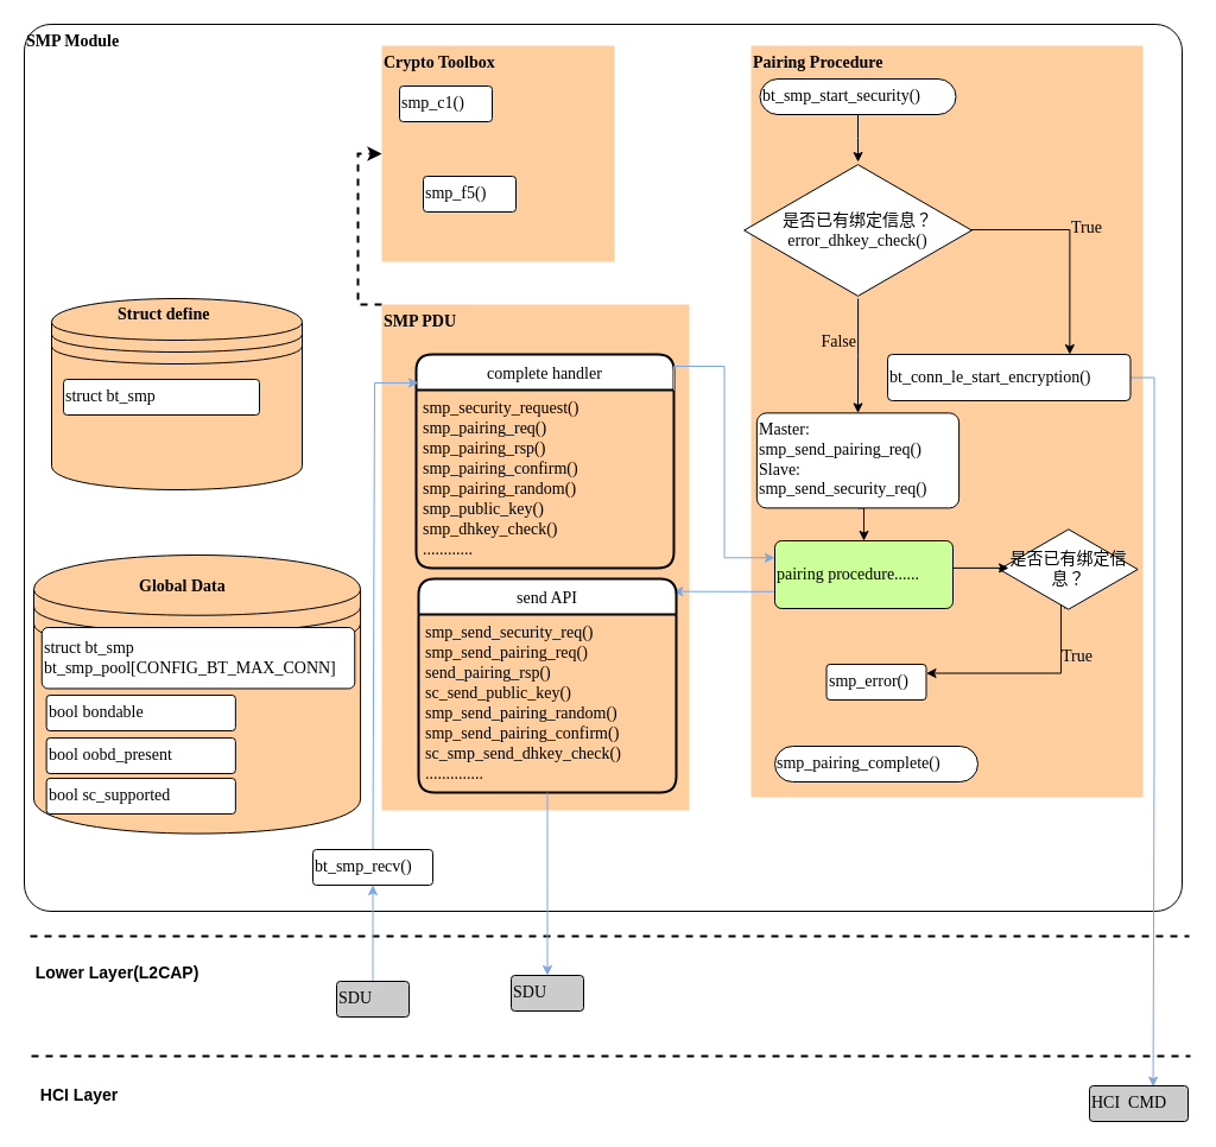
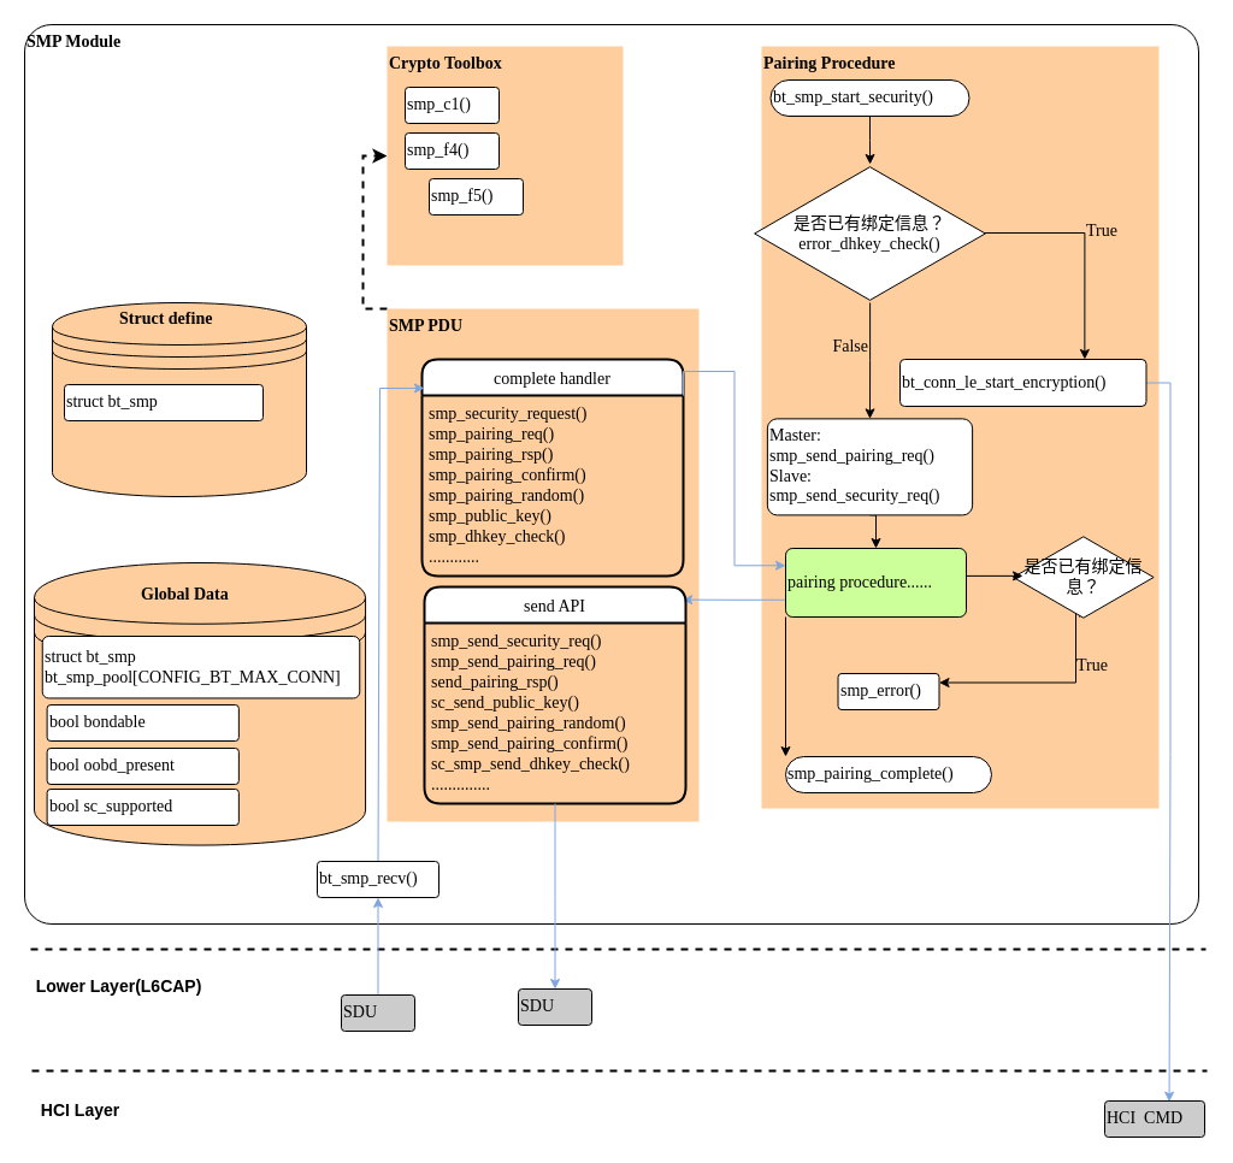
  <mxCell id="0" />
  <mxCell id="1" parent="0" />
  <mxCell id="2" value="&lt;font style=&quot;font-size: 14px;&quot;&gt;&lt;b style=&quot;font-size: 14px;&quot;&gt;SMP Module&lt;/b&gt;&lt;/font&gt;" style="rounded=1;whiteSpace=wrap;html=1;fontFamily=consola;fontSource=https%3A%2F%2Ffonts.googleapis.com%2Fcss%3Ffamily%3Dconsola;align=left;verticalAlign=top;arcSize=3;fontSize=14;strokeWidth=1;strokeColor=#000000;" parent="1" vertex="1"><mxGeometry x="20" y="20" width="975" height="747" as="geometry" /></mxCell>
  <mxCell id="3" value="&lt;span style=&quot;font-size: 14px;&quot;&gt;&lt;b&gt;Pairing Procedure&lt;/b&gt;&lt;/span&gt;" style="rounded=0;whiteSpace=wrap;html=1;glass=0;sketch=0;fontFamily=consola;fontSource=https%3A%2F%2Ffonts.googleapis.com%2Fcss%3Ffamily%3Dconsola;fontSize=12;strokeColor=none;fillColor=#FFCE9F;gradientColor=none;horizontal=1;verticalAlign=top;align=left;" parent="1" vertex="1"><mxGeometry x="632" y="38" width="330" height="633" as="geometry" /></mxCell>
  <mxCell id="4" value="" style="shape=datastore;whiteSpace=wrap;html=1;rounded=0;glass=0;sketch=0;fontFamily=consola;verticalAlign=bottom;horizontal=0;fontSize=14;fontSource=https%3A%2F%2Ffonts.googleapis.com%2Fcss%3Ffamily%3Dconsola;fillColor=#FFCE9F;align=left;" parent="1" vertex="1"><mxGeometry x="43" y="251" width="211" height="161" as="geometry" /></mxCell>
  <mxCell id="5" value="&lt;b style=&quot;font-size: 14px;&quot;&gt;Struct define&lt;/b&gt;" style="text;html=1;strokeColor=none;fillColor=none;align=left;verticalAlign=middle;whiteSpace=wrap;rounded=0;glass=0;sketch=0;fontFamily=consola;fontSize=14;fontSource=https%3A%2F%2Ffonts.googleapis.com%2Fcss%3Ffamily%3Dconsola;" parent="1" vertex="1"><mxGeometry x="97" y="252" width="110" height="25.38" as="geometry" /></mxCell>
  <mxCell id="6" value="" style="endArrow=none;dashed=1;html=1;rounded=0;strokeWidth=2;" parent="1" edge="1"><mxGeometry width="50" height="50" relative="1" as="geometry"><mxPoint x="25" y="788" as="sourcePoint" /><mxPoint x="1001" y="788" as="targetPoint" /></mxGeometry></mxCell>
- <mxCell id="7" value="&lt;b&gt;&lt;font style=&quot;font-size: 14px;&quot;&gt;Lower Layer(L2CAP)&lt;/font&gt;&lt;/b&gt;" style="text;html=1;align=center;verticalAlign=middle;resizable=0;points=[];autosize=1;strokeColor=none;fillColor=none;" parent="1" vertex="1"><mxGeometry x="20" y="804" width="156" height="29" as="geometry" /></mxCell>
+ <mxCell id="7" value="&lt;b&gt;&lt;font style=&quot;font-size: 14px;&quot;&gt;Lower Layer(L6CAP)&lt;/font&gt;&lt;/b&gt;" style="text;html=1;align=center;verticalAlign=middle;resizable=0;points=[];autosize=1;strokeColor=none;fillColor=none;" parent="1" vertex="1"><mxGeometry x="20" y="804" width="156" height="29" as="geometry" /></mxCell>
  <mxCell id="8" value="" style="group;fontSize=14;fontFamily=consola;fontSource=https%3A%2F%2Ffonts.googleapis.com%2Fcss%3Ffamily%3Dconsola;fillColor=#FFFFFF;align=left;" parent="1" vertex="1" connectable="0"><mxGeometry x="28" y="467" width="277" height="236" as="geometry" /></mxCell>
  <mxCell id="9" value="" style="shape=datastore;whiteSpace=wrap;html=1;rounded=0;glass=0;sketch=0;fontFamily=consola;strokeColor=default;fillColor=#FFCE9F;gradientColor=none;verticalAlign=bottom;horizontal=0;fontSize=14;fontSource=https%3A%2F%2Ffonts.googleapis.com%2Fcss%3Ffamily%3Dconsola;align=left;" parent="8" vertex="1"><mxGeometry y="-0.014" width="275.07" height="234.584" as="geometry" /></mxCell>
  <mxCell id="10" value="&lt;b style=&quot;font-size: 14px;&quot;&gt;Global Data&lt;/b&gt;" style="text;html=1;strokeColor=none;fillColor=none;align=left;verticalAlign=middle;whiteSpace=wrap;rounded=0;glass=0;sketch=0;fontFamily=consola;fontSize=14;fontSource=https%3A%2F%2Ffonts.googleapis.com%2Fcss%3Ffamily%3Dconsola;" parent="8" vertex="1"><mxGeometry x="86.864" y="-0.008" width="86.864" height="54.462" as="geometry" /></mxCell>
  <mxCell id="11" value="&lt;span style=&quot;font-size: 14px;&quot;&gt;struct bt_smp bt_smp_pool[CONFIG_BT_MAX_CONN]&lt;/span&gt;" style="rounded=1;arcSize=10;whiteSpace=wrap;html=1;align=left;glass=0;sketch=0;fontFamily=consola;fontSource=https%3A%2F%2Ffonts.googleapis.com%2Fcss%3Ffamily%3Dconsola;fontSize=12;strokeColor=default;fillColor=default;gradientColor=none;" parent="8" vertex="1"><mxGeometry x="6.756" y="61.0" width="263.488" height="51.46" as="geometry" /></mxCell>
  <mxCell id="12" value="&lt;span style=&quot;font-size: 14px;&quot;&gt;bool bondable&lt;/span&gt;" style="rounded=1;arcSize=10;whiteSpace=wrap;html=1;align=left;glass=0;sketch=0;fontFamily=consola;fontSource=https%3A%2F%2Ffonts.googleapis.com%2Fcss%3Ffamily%3Dconsola;fontSize=12;strokeColor=default;fillColor=default;gradientColor=none;" vertex="1" parent="8"><mxGeometry x="10.617" y="118" width="159.251" height="30" as="geometry" /></mxCell>
  <mxCell id="13" value="&lt;span style=&quot;font-size: 14px;&quot;&gt;bool oobd_present&lt;/span&gt;" style="rounded=1;arcSize=10;whiteSpace=wrap;html=1;align=left;glass=0;sketch=0;fontFamily=consola;fontSource=https%3A%2F%2Ffonts.googleapis.com%2Fcss%3Ffamily%3Dconsola;fontSize=12;strokeColor=default;fillColor=default;gradientColor=none;" vertex="1" parent="8"><mxGeometry x="10.617" y="154" width="159.251" height="30" as="geometry" /></mxCell>
  <mxCell id="14" value="&lt;span style=&quot;font-size: 14px;&quot;&gt;bool sc_supported&lt;/span&gt;" style="rounded=1;arcSize=10;whiteSpace=wrap;html=1;align=left;glass=0;sketch=0;fontFamily=consola;fontSource=https%3A%2F%2Ffonts.googleapis.com%2Fcss%3Ffamily%3Dconsola;fontSize=12;strokeColor=default;fillColor=default;gradientColor=none;" vertex="1" parent="8"><mxGeometry x="10.617" y="188" width="159.251" height="30" as="geometry" /></mxCell>
  <mxCell id="15" value="&lt;span style=&quot;font-size: 14px;&quot;&gt;struct bt_smp&lt;/span&gt;" style="rounded=1;arcSize=10;whiteSpace=wrap;html=1;align=left;glass=0;sketch=0;fontFamily=consola;fontSource=https%3A%2F%2Ffonts.googleapis.com%2Fcss%3Ffamily%3Dconsola;fontSize=12;strokeColor=default;fillColor=default;gradientColor=none;" parent="1" vertex="1"><mxGeometry x="53" y="319" width="165" height="30" as="geometry" /></mxCell>
  <mxCell id="16" style="edgeStyle=orthogonalEdgeStyle;rounded=0;orthogonalLoop=1;jettySize=auto;html=1;exitX=0;exitY=0;exitDx=0;exitDy=0;entryX=0;entryY=0.5;entryDx=0;entryDy=0;fontFamily=consola;fontSource=https%3A%2F%2Ffonts.googleapis.com%2Fcss%3Ffamily%3Dconsola;fontSize=14;strokeColor=#000000;dashed=1;strokeWidth=2;" edge="1" parent="1" source="17" target="18"><mxGeometry relative="1" as="geometry"><Array as="points"><mxPoint x="301" y="256" /><mxPoint x="301" y="129" /></Array></mxGeometry></mxCell>
  <mxCell id="17" value="&lt;span style=&quot;font-size: 14px;&quot;&gt;&lt;b&gt;SMP PDU&lt;br&gt;&lt;/b&gt;&lt;/span&gt;" style="rounded=0;whiteSpace=wrap;html=1;glass=0;sketch=0;fontFamily=consola;fontSource=https%3A%2F%2Ffonts.googleapis.com%2Fcss%3Ffamily%3Dconsola;fontSize=12;strokeColor=none;fillColor=#FFCE9F;gradientColor=none;horizontal=1;verticalAlign=top;align=left;" parent="1" vertex="1"><mxGeometry x="321" y="256" width="259" height="426" as="geometry" /></mxCell>
  <mxCell id="18" value="&lt;span style=&quot;font-size: 14px;&quot;&gt;&lt;b&gt;Crypto Toolbox&lt;br&gt;&lt;/b&gt;&lt;/span&gt;" style="rounded=0;whiteSpace=wrap;html=1;glass=0;sketch=0;fontFamily=consola;fontSource=https%3A%2F%2Ffonts.googleapis.com%2Fcss%3Ffamily%3Dconsola;fontSize=12;strokeColor=none;fillColor=#FFCE9F;gradientColor=none;horizontal=1;verticalAlign=top;align=left;" parent="1" vertex="1"><mxGeometry x="321" y="38" width="196" height="182" as="geometry" /></mxCell>
  <mxCell id="19" value="" style="endArrow=none;dashed=1;html=1;rounded=0;strokeWidth=2;" parent="1" edge="1"><mxGeometry width="50" height="50" relative="1" as="geometry"><mxPoint x="26" y="889" as="sourcePoint" /><mxPoint x="1002" y="889" as="targetPoint" /></mxGeometry></mxCell>
  <mxCell id="20" value="&lt;b&gt;&lt;font style=&quot;font-size: 14px;&quot;&gt;HCI Layer&lt;/font&gt;&lt;/b&gt;" style="text;html=1;align=center;verticalAlign=middle;resizable=0;points=[];autosize=1;strokeColor=none;fillColor=none;" parent="1" vertex="1"><mxGeometry x="24" y="907" width="83" height="29" as="geometry" /></mxCell>
  <mxCell id="21" value="" style="edgeStyle=orthogonalEdgeStyle;rounded=0;orthogonalLoop=1;jettySize=auto;html=1;fontFamily=consola;fontSource=https%3A%2F%2Ffonts.googleapis.com%2Fcss%3Ffamily%3Dconsola;" parent="1" source="22" target="25" edge="1"><mxGeometry relative="1" as="geometry" /></mxCell>
  <mxCell id="22" value="&lt;span style=&quot;font-size: 14px;&quot;&gt;bt_smp_start_security()&lt;/span&gt;" style="rounded=1;arcSize=50;whiteSpace=wrap;html=1;align=left;glass=0;sketch=0;fontFamily=consola;fontSource=https%3A%2F%2Ffonts.googleapis.com%2Fcss%3Ffamily%3Dconsola;fontSize=12;strokeColor=default;fillColor=default;gradientColor=none;" parent="1" vertex="1"><mxGeometry x="639.51" y="66" width="165" height="30" as="geometry" /></mxCell>
  <mxCell id="23" value="False" style="edgeStyle=orthogonalEdgeStyle;rounded=0;orthogonalLoop=1;jettySize=auto;html=1;fontFamily=consola;fontSource=https%3A%2F%2Ffonts.googleapis.com%2Fcss%3Ffamily%3Dconsola;labelBackgroundColor=none;horizontal=1;labelPosition=left;verticalLabelPosition=top;align=right;verticalAlign=bottom;entryX=0.5;entryY=0;entryDx=0;entryDy=0;fontSize=14;" parent="1" source="25" target="27" edge="1"><mxGeometry relative="1" as="geometry"><mxPoint x="722" y="251" as="targetPoint" /></mxGeometry></mxCell>
  <mxCell id="24" value="True" style="edgeStyle=orthogonalEdgeStyle;rounded=0;orthogonalLoop=1;jettySize=auto;html=1;labelBackgroundColor=none;fontFamily=consola;fontSource=https%3A%2F%2Ffonts.googleapis.com%2Fcss%3Ffamily%3Dconsola;fontSize=14;exitX=0.985;exitY=0.506;exitDx=0;exitDy=0;exitPerimeter=0;labelPosition=right;verticalLabelPosition=top;align=left;verticalAlign=bottom;entryX=0.75;entryY=0;entryDx=0;entryDy=0;" parent="1" edge="1" target="29"><mxGeometry relative="1" as="geometry"><mxPoint x="815.54" y="193" as="sourcePoint" /><mxPoint x="882.95" y="310.58" as="targetPoint" /><Array as="points"><mxPoint x="900" y="193" /></Array></mxGeometry></mxCell>
  <mxCell id="25" value="&lt;font style=&quot;font-size: 14px;&quot;&gt;是否已有绑定信息？&lt;br&gt;error_dhkey_check()&lt;/font&gt;" style="html=1;whiteSpace=wrap;aspect=fixed;shape=isoRectangle;glass=0;fontFamily=consola;fontSource=https%3A%2F%2Ffonts.googleapis.com%2Fcss%3Ffamily%3Dconsola;" parent="1" vertex="1"><mxGeometry x="626.17" y="136" width="191.68" height="115" as="geometry" /></mxCell>
  <mxCell id="26" style="edgeStyle=orthogonalEdgeStyle;rounded=0;orthogonalLoop=1;jettySize=auto;html=1;exitX=0.5;exitY=1;exitDx=0;exitDy=0;entryX=0.5;entryY=0;entryDx=0;entryDy=0;labelBackgroundColor=none;fontFamily=consola;fontSource=https%3A%2F%2Ffonts.googleapis.com%2Fcss%3Ffamily%3Dconsola;fontSize=14;" parent="1" source="27" target="36" edge="1"><mxGeometry relative="1" as="geometry" /></mxCell>
  <mxCell id="27" value="&lt;font style=&quot;font-size: 14px;&quot;&gt;Master:&lt;br&gt;smp_send_pairing_req()&lt;br&gt;Slave:&lt;br&gt;smp_send_security_req()&lt;/font&gt;" style="rounded=1;arcSize=10;whiteSpace=wrap;html=1;align=left;glass=0;sketch=0;fontFamily=consola;fontSource=https%3A%2F%2Ffonts.googleapis.com%2Fcss%3Ffamily%3Dconsola;fontSize=12;strokeColor=default;fillColor=default;gradientColor=none;" parent="1" vertex="1"><mxGeometry x="636.88" y="347.38" width="170.24" height="80" as="geometry" /></mxCell>
  <mxCell id="28" style="edgeStyle=orthogonalEdgeStyle;rounded=0;orthogonalLoop=1;jettySize=auto;html=1;fontFamily=consola;fontSource=https%3A%2F%2Ffonts.googleapis.com%2Fcss%3Ffamily%3Dconsola;fontSize=14;strokeColor=#7EA6E0;" edge="1" parent="1" source="29"><mxGeometry relative="1" as="geometry"><mxPoint x="970.571" y="914.714" as="targetPoint" /></mxGeometry></mxCell>
  <mxCell id="29" value="&lt;span style=&quot;font-size: 14px;&quot;&gt;bt_conn_le_start_encryption()&lt;/span&gt;" style="rounded=1;arcSize=10;whiteSpace=wrap;html=1;align=left;glass=0;sketch=0;fontFamily=consola;fontSource=https%3A%2F%2Ffonts.googleapis.com%2Fcss%3Ffamily%3Dconsola;fontSize=14;strokeColor=default;fillColor=default;gradientColor=none;" parent="1" vertex="1"><mxGeometry x="747" y="298" width="204.49" height="39" as="geometry" /></mxCell>
  <mxCell id="30" style="edgeStyle=orthogonalEdgeStyle;rounded=0;orthogonalLoop=1;jettySize=auto;html=1;entryX=1;entryY=0.25;entryDx=0;entryDy=0;labelBackgroundColor=none;fontFamily=consola;fontSource=https%3A%2F%2Ffonts.googleapis.com%2Fcss%3Ffamily%3Dconsola;fontSize=14;exitX=0.473;exitY=0.973;exitDx=0;exitDy=0;exitPerimeter=0;" parent="1" source="32" target="37" edge="1"><mxGeometry relative="1" as="geometry"><Array as="points"><mxPoint x="896" y="503" /><mxPoint x="893" y="503" /><mxPoint x="893" y="567" /></Array></mxGeometry></mxCell>
  <mxCell id="31" value="True" style="edgeLabel;html=1;align=left;verticalAlign=bottom;resizable=0;points=[];fontSize=14;fontFamily=consola;labelBackgroundColor=none;labelPosition=right;verticalLabelPosition=top;" parent="30" vertex="1" connectable="0"><mxGeometry x="-0.243" y="-2" relative="1" as="geometry"><mxPoint x="1" as="offset" /></mxGeometry></mxCell>
  <mxCell id="32" value="&lt;font style=&quot;font-size: 14px;&quot;&gt;是否已有绑定信息？&lt;/font&gt;" style="html=1;whiteSpace=wrap;aspect=fixed;shape=isoRectangle;glass=0;fontFamily=consola;fontSource=https%3A%2F%2Ffonts.googleapis.com%2Fcss%3Ffamily%3Dconsola;" parent="1" vertex="1"><mxGeometry x="841" y="444" width="116.67" height="70" as="geometry" /></mxCell>
  <mxCell id="33" style="edgeStyle=orthogonalEdgeStyle;rounded=0;orthogonalLoop=1;jettySize=auto;html=1;exitX=1;exitY=0.75;exitDx=0;exitDy=0;entryX=0.069;entryY=0.484;entryDx=0;entryDy=0;entryPerimeter=0;labelBackgroundColor=none;fontFamily=consola;fontSource=https%3A%2F%2Ffonts.googleapis.com%2Fcss%3Ffamily%3Dconsola;fontSize=14;" parent="1" source="36" target="32" edge="1"><mxGeometry relative="1" as="geometry"><Array as="points"><mxPoint x="802" y="478" /></Array></mxGeometry></mxCell>
+ <mxCell id="34" style="edgeStyle=orthogonalEdgeStyle;rounded=0;orthogonalLoop=1;jettySize=auto;html=1;exitX=0;exitY=1;exitDx=0;exitDy=0;entryX=0;entryY=0;entryDx=0;entryDy=0;labelBackgroundColor=none;fontFamily=consola;fontSource=https%3A%2F%2Ffonts.googleapis.com%2Fcss%3Ffamily%3Dconsola;fontSize=14;" parent="1" source="36" target="38" edge="1"><mxGeometry relative="1" as="geometry" /></mxCell>
  <mxCell id="35" style="edgeStyle=orthogonalEdgeStyle;rounded=0;orthogonalLoop=1;jettySize=auto;html=1;exitX=0;exitY=0.75;exitDx=0;exitDy=0;entryX=0.987;entryY=0.059;entryDx=0;entryDy=0;entryPerimeter=0;fontFamily=consola;fontSource=https%3A%2F%2Ffonts.googleapis.com%2Fcss%3Ffamily%3Dconsola;fontSize=14;strokeColor=#7EA6E0;" edge="1" parent="1" source="36" target="42"><mxGeometry relative="1" as="geometry" /></mxCell>
  <mxCell id="36" value="&lt;span style=&quot;font-size: 14px;&quot;&gt;pairing procedure......&lt;/span&gt;" style="rounded=1;arcSize=10;whiteSpace=wrap;html=1;align=left;glass=0;sketch=0;fontFamily=consola;fontSource=https%3A%2F%2Ffonts.googleapis.com%2Fcss%3Ffamily%3Dconsola;fontSize=12;strokeColor=default;fillColor=#CCFF99;gradientColor=none;" parent="1" vertex="1"><mxGeometry x="652.01" y="455" width="149.99" height="57" as="geometry" /></mxCell>
  <mxCell id="37" value="&lt;span style=&quot;font-size: 14px;&quot;&gt;smp_error()&lt;/span&gt;" style="rounded=1;arcSize=10;whiteSpace=wrap;html=1;align=left;glass=0;sketch=0;fontFamily=consola;fontSource=https%3A%2F%2Ffonts.googleapis.com%2Fcss%3Ffamily%3Dconsola;fontSize=12;strokeColor=default;fillColor=default;gradientColor=none;" parent="1" vertex="1"><mxGeometry x="695.52" y="559" width="83.99" height="30" as="geometry" /></mxCell>
  <mxCell id="38" value="&lt;span style=&quot;font-size: 14px;&quot;&gt;smp_pairing_complete()&lt;/span&gt;" style="rounded=1;arcSize=50;whiteSpace=wrap;html=1;align=left;glass=0;sketch=0;fontFamily=consola;fontSource=https%3A%2F%2Ffonts.googleapis.com%2Fcss%3Ffamily%3Dconsola;fontSize=12;strokeColor=default;fillColor=default;gradientColor=none;" parent="1" vertex="1"><mxGeometry x="652.01" y="628" width="171" height="30" as="geometry" /></mxCell>
  <mxCell id="39" value="complete handler" style="swimlane;childLayout=stackLayout;horizontal=1;startSize=30;horizontalStack=0;rounded=1;fontSize=14;fontStyle=0;strokeWidth=2;resizeParent=0;resizeLast=1;shadow=0;dashed=0;align=center;fontFamily=consola;fontSource=https%3A%2F%2Ffonts.googleapis.com%2Fcss%3Ffamily%3Dconsola;" vertex="1" parent="1"><mxGeometry x="350" y="298" width="217" height="180" as="geometry" /></mxCell>
  <mxCell id="40" value="smp_security_request()&#10;smp_pairing_req()&#10;smp_pairing_rsp()&#10;smp_pairing_confirm()&#10;smp_pairing_random()&#10;smp_public_key()&#10;smp_dhkey_check()&#10;............" style="align=left;strokeColor=none;fillColor=none;spacingLeft=4;fontSize=14;verticalAlign=top;resizable=0;rotatable=0;part=1;fontFamily=consola;fontSource=https%3A%2F%2Ffonts.googleapis.com%2Fcss%3Ffamily%3Dconsola;" vertex="1" parent="39"><mxGeometry y="30" width="217" height="150" as="geometry" /></mxCell>
  <mxCell id="41" style="edgeStyle=orthogonalEdgeStyle;rounded=0;orthogonalLoop=1;jettySize=auto;html=1;exitX=1;exitY=0;exitDx=0;exitDy=0;entryX=0;entryY=0.25;entryDx=0;entryDy=0;fontFamily=consola;fontSource=https%3A%2F%2Ffonts.googleapis.com%2Fcss%3Ffamily%3Dconsola;fontSize=14;strokeColor=#7EA6E0;" edge="1" parent="1" source="40" target="36"><mxGeometry relative="1" as="geometry" /></mxCell>
  <mxCell id="42" value="send API" style="swimlane;childLayout=stackLayout;horizontal=1;startSize=30;horizontalStack=0;rounded=1;fontSize=14;fontStyle=0;strokeWidth=2;resizeParent=0;resizeLast=1;shadow=0;dashed=0;align=center;fontFamily=consola;fontSource=https%3A%2F%2Ffonts.googleapis.com%2Fcss%3Ffamily%3Dconsola;" vertex="1" parent="1"><mxGeometry x="352" y="487" width="217" height="180" as="geometry" /></mxCell>
  <mxCell id="43" value="smp_send_security_req()&#10;smp_send_pairing_req()&#10;send_pairing_rsp()&#10;sc_send_public_key()&#10;smp_send_pairing_random()&#10;smp_send_pairing_confirm()&#10;sc_smp_send_dhkey_check()&#10;.............." style="align=left;strokeColor=none;fillColor=none;spacingLeft=4;fontSize=14;verticalAlign=top;resizable=0;rotatable=0;part=1;fontFamily=consola;fontSource=https%3A%2F%2Ffonts.googleapis.com%2Fcss%3Ffamily%3Dconsola;" vertex="1" parent="42"><mxGeometry y="30" width="217" height="150" as="geometry" /></mxCell>
  <mxCell id="44" style="edgeStyle=orthogonalEdgeStyle;rounded=0;orthogonalLoop=1;jettySize=auto;html=1;exitX=0.5;exitY=1;exitDx=0;exitDy=0;fontFamily=consola;fontSource=https%3A%2F%2Ffonts.googleapis.com%2Fcss%3Ffamily%3Dconsola;fontSize=14;entryX=0.5;entryY=0;entryDx=0;entryDy=0;strokeColor=#7EA6E0;" edge="1" parent="1" source="43"><mxGeometry relative="1" as="geometry"><mxPoint x="460.5" y="821" as="targetPoint" /></mxGeometry></mxCell>
  <mxCell id="45" value="" style="endArrow=classic;html=1;rounded=0;fontFamily=consola;fontSource=https%3A%2F%2Ffonts.googleapis.com%2Fcss%3Ffamily%3Dconsola;fontSize=14;entryX=0.009;entryY=0.133;entryDx=0;entryDy=0;entryPerimeter=0;exitX=0.5;exitY=0;exitDx=0;exitDy=0;strokeColor=#7EA6E0;" edge="1" parent="1" source="48" target="39"><mxGeometry width="50" height="50" relative="1" as="geometry"><mxPoint x="315" y="716" as="sourcePoint" /><mxPoint x="391" y="900" as="targetPoint" /><Array as="points"><mxPoint x="315" y="322" /></Array></mxGeometry></mxCell>
  <mxCell id="46" style="edgeStyle=orthogonalEdgeStyle;rounded=0;orthogonalLoop=1;jettySize=auto;html=1;entryX=0.5;entryY=1;entryDx=0;entryDy=0;fontFamily=consola;fontSource=https%3A%2F%2Ffonts.googleapis.com%2Fcss%3Ffamily%3Dconsola;fontSize=14;strokeColor=#7EA6E0;" edge="1" parent="1" source="47" target="48"><mxGeometry relative="1" as="geometry" /></mxCell>
  <mxCell id="47" value="&lt;span style=&quot;font-size: 14px;&quot;&gt;SDU&lt;/span&gt;" style="rounded=1;arcSize=10;whiteSpace=wrap;html=1;align=left;glass=0;sketch=0;fontFamily=consola;fontSource=https%3A%2F%2Ffonts.googleapis.com%2Fcss%3Ffamily%3Dconsola;fontSize=12;strokeColor=default;fillColor=#CCCCCC;gradientColor=none;" vertex="1" parent="1"><mxGeometry x="283" y="826" width="61" height="30" as="geometry" /></mxCell>
  <mxCell id="48" value="bt_smp_recv()" style="rounded=1;arcSize=10;whiteSpace=wrap;html=1;align=left;glass=0;sketch=0;fontFamily=consola;fontSource=https%3A%2F%2Ffonts.googleapis.com%2Fcss%3Ffamily%3Dconsola;fontSize=14;strokeColor=default;fillColor=default;gradientColor=none;" vertex="1" parent="1"><mxGeometry x="263" y="715" width="101" height="30" as="geometry" /></mxCell>
  <mxCell id="49" value="&lt;span style=&quot;font-size: 14px;&quot;&gt;smp_c1()&lt;/span&gt;" style="rounded=1;arcSize=10;whiteSpace=wrap;html=1;align=left;glass=0;sketch=0;fontFamily=consola;fontSource=https%3A%2F%2Ffonts.googleapis.com%2Fcss%3Ffamily%3Dconsola;fontSize=12;strokeColor=default;fillColor=default;gradientColor=none;" vertex="1" parent="1"><mxGeometry x="336" y="72" width="78" height="30" as="geometry" /></mxCell>
+ <mxCell id="50" value="&lt;span style=&quot;font-size: 14px;&quot;&gt;smp_f4()&lt;/span&gt;" style="rounded=1;arcSize=10;whiteSpace=wrap;html=1;align=left;glass=0;sketch=0;fontFamily=consola;fontSource=https%3A%2F%2Ffonts.googleapis.com%2Fcss%3Ffamily%3Dconsola;fontSize=12;strokeColor=default;fillColor=default;gradientColor=none;" vertex="1" parent="1"><mxGeometry x="336" y="110" width="78" height="30" as="geometry" /></mxCell>
  <mxCell id="51" value="&lt;span style=&quot;font-size: 14px;&quot;&gt;smp_f5()&lt;/span&gt;" style="rounded=1;arcSize=10;whiteSpace=wrap;html=1;align=left;glass=0;sketch=0;fontFamily=consola;fontSource=https%3A%2F%2Ffonts.googleapis.com%2Fcss%3Ffamily%3Dconsola;fontSize=12;strokeColor=default;fillColor=default;gradientColor=none;" vertex="1" parent="1"><mxGeometry x="356" y="148" width="78" height="30" as="geometry" /></mxCell>
  <mxCell id="52" value="&lt;span style=&quot;font-size: 14px;&quot;&gt;HCI&amp;nbsp; CMD&lt;/span&gt;" style="rounded=1;arcSize=10;whiteSpace=wrap;html=1;align=left;glass=0;sketch=0;fontFamily=consola;fontSource=https%3A%2F%2Ffonts.googleapis.com%2Fcss%3Ffamily%3Dconsola;fontSize=12;strokeColor=default;fillColor=#CCCCCC;gradientColor=none;" vertex="1" parent="1"><mxGeometry x="917" y="914" width="83" height="30" as="geometry" /></mxCell>
  <mxCell id="53" value="&lt;span style=&quot;font-size: 14px;&quot;&gt;SDU&lt;/span&gt;" style="rounded=1;arcSize=10;whiteSpace=wrap;html=1;align=left;glass=0;sketch=0;fontFamily=consola;fontSource=https%3A%2F%2Ffonts.googleapis.com%2Fcss%3Ffamily%3Dconsola;fontSize=12;strokeColor=default;fillColor=#CCCCCC;gradientColor=none;" vertex="1" parent="1"><mxGeometry x="430" y="821" width="61" height="30" as="geometry" /></mxCell>
